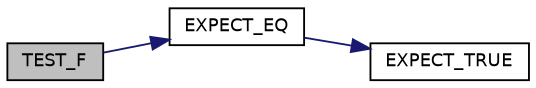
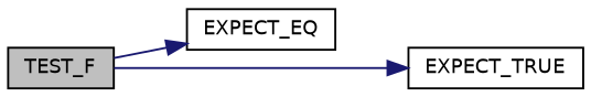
  digraph {
    rankdir=LR
    node [color=black fillcolor=white fontname=Helvetica fontsize=10 shape=record style=filled]
    edge [color=midnightblue fontname=Helvetica fontsize=10 labelfontname=Helvetica labelfontsize=10 style=solid]
    n1 [fillcolor=grey75 fontcolor=black height=0.2 label=TEST_F width=0.4]
    n2 [height=0.2 label=EXPECT_EQ width=0.4]
    n3 [height=0.2 label=EXPECT_TRUE width=0.4]
    n1 -> n2
-   n2 -> n3
+   n1 -> n3
  }
